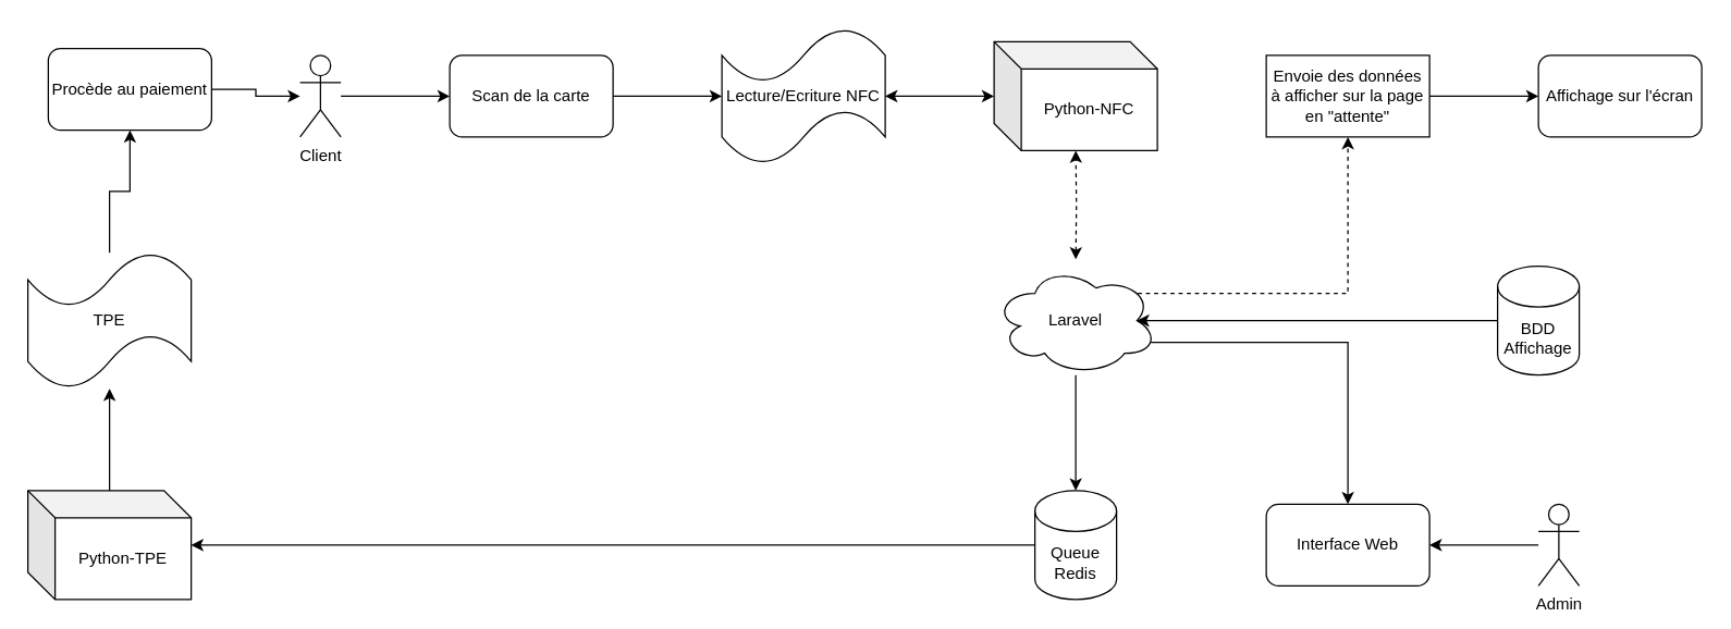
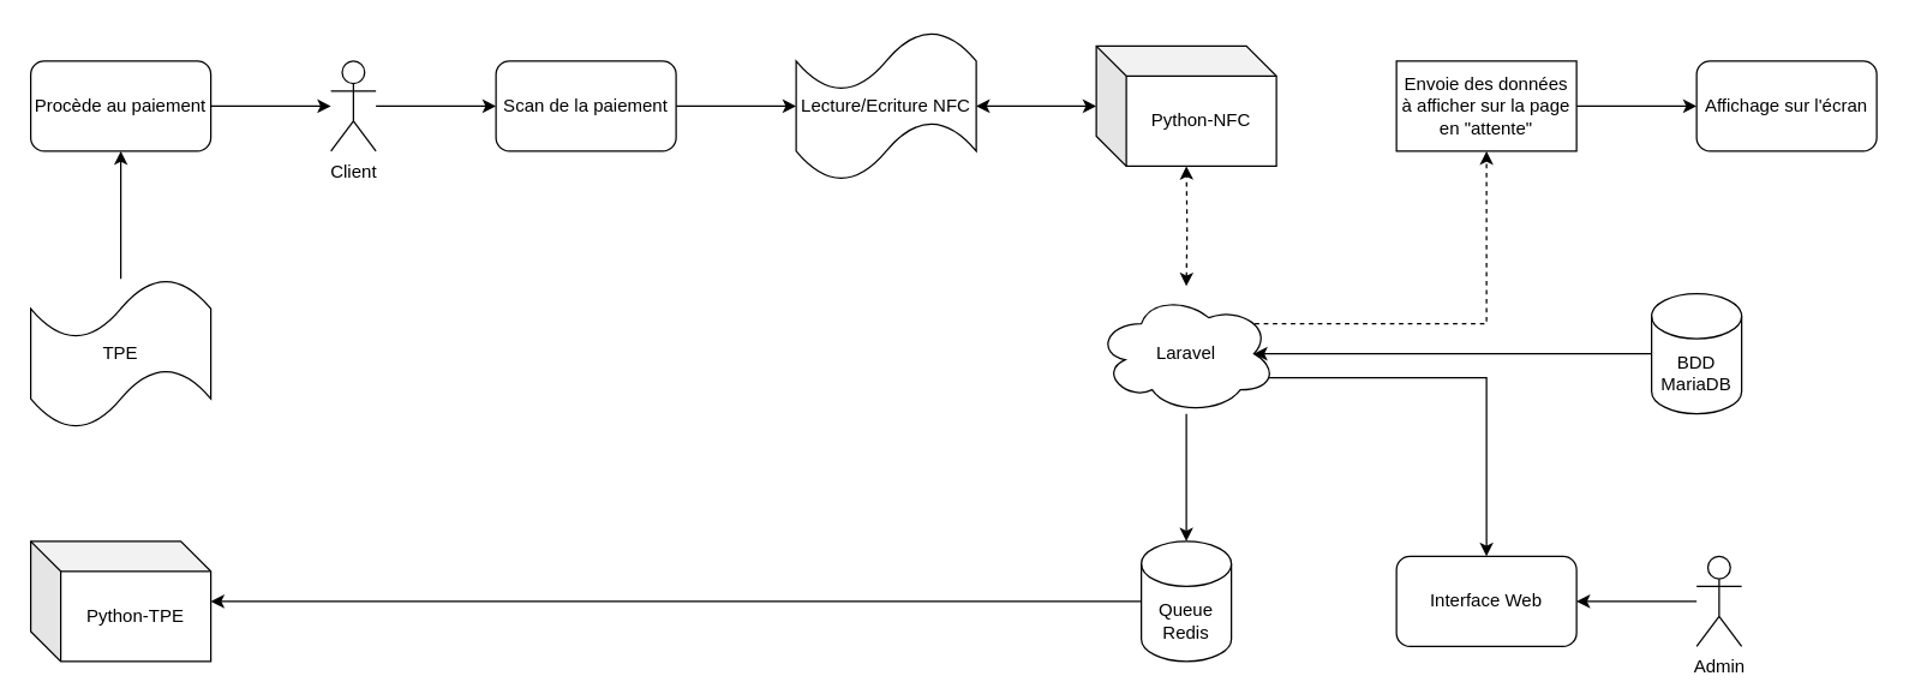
  <mxCell id="0" />
  <mxCell id="1" parent="0" />
  <mxCell id="2" value="" style="edgeStyle=orthogonalEdgeStyle;rounded=0;orthogonalLoop=1;jettySize=auto;html=1;" parent="1" source="3" target="5" edge="1"><mxGeometry relative="1" as="geometry"><Array as="points"><mxPoint x="300" y="70" /><mxPoint x="300" y="70" /></Array></mxGeometry></mxCell>
  <mxCell id="3" value="Client" style="shape=umlActor;verticalLabelPosition=bottom;verticalAlign=top;html=1;outlineConnect=0;" parent="1" vertex="1"><mxGeometry x="220" y="40" width="30" height="60" as="geometry" /></mxCell>
  <mxCell id="4" value="" style="edgeStyle=orthogonalEdgeStyle;rounded=0;orthogonalLoop=1;jettySize=auto;html=1;" parent="1" source="5" target="7" edge="1"><mxGeometry relative="1" as="geometry" /></mxCell>
- <mxCell id="5" value="Scan de la carte" style="rounded=1;whiteSpace=wrap;html=1;" parent="1" vertex="1"><mxGeometry x="330" y="40" width="120" height="60" as="geometry" /></mxCell>
+ <mxCell id="5" value="Scan de la paiement" style="rounded=1;whiteSpace=wrap;html=1;" parent="1" vertex="1"><mxGeometry x="330" y="40" width="120" height="60" as="geometry" /></mxCell>
  <mxCell id="6" value="" style="edgeStyle=orthogonalEdgeStyle;rounded=0;orthogonalLoop=1;jettySize=auto;html=1;startArrow=classic;startFill=1;" parent="1" source="7" target="8" edge="1"><mxGeometry relative="1" as="geometry" /></mxCell>
  <mxCell id="7" value="Lecture/Ecriture NFC" style="shape=tape;whiteSpace=wrap;html=1;" parent="1" vertex="1"><mxGeometry x="530" y="20" width="120" height="100" as="geometry" /></mxCell>
  <mxCell id="8" value="Python-NFC" style="shape=cube;whiteSpace=wrap;html=1;boundedLbl=1;backgroundOutline=1;darkOpacity=0.05;darkOpacity2=0.1;" parent="1" vertex="1"><mxGeometry x="730" y="30" width="120" height="80" as="geometry" /></mxCell>
  <mxCell id="9" value="" style="edgeStyle=orthogonalEdgeStyle;rounded=0;orthogonalLoop=1;jettySize=auto;html=1;startArrow=classic;startFill=1;dashed=1;" parent="1" target="8" edge="1"><mxGeometry relative="1" as="geometry"><mxPoint x="790" y="190" as="sourcePoint" /></mxGeometry></mxCell>
  <mxCell id="10" style="edgeStyle=orthogonalEdgeStyle;rounded=0;orthogonalLoop=1;jettySize=auto;html=1;exitX=0.96;exitY=0.7;exitDx=0;exitDy=0;exitPerimeter=0;" parent="1" source="21" target="17" edge="1"><mxGeometry relative="1" as="geometry"><mxPoint x="816" y="280" as="sourcePoint" /></mxGeometry></mxCell>
- <mxCell id="11" value="" style="edgeStyle=orthogonalEdgeStyle;rounded=0;orthogonalLoop=1;jettySize=auto;html=1;startArrow=none;startFill=0;endArrow=classic;endFill=1;" parent="1" source="12" target="14" edge="1"><mxGeometry relative="1" as="geometry" /></mxCell>
  <mxCell id="12" value="Python-TPE" style="shape=cube;whiteSpace=wrap;html=1;boundedLbl=1;backgroundOutline=1;darkOpacity=0.05;darkOpacity2=0.1;" parent="1" vertex="1"><mxGeometry x="20" y="360" width="120" height="80" as="geometry" /></mxCell>
  <mxCell id="13" value="" style="edgeStyle=orthogonalEdgeStyle;rounded=0;orthogonalLoop=1;jettySize=auto;html=1;" parent="1" source="14" target="16" edge="1"><mxGeometry relative="1" as="geometry" /></mxCell>
  <mxCell id="14" value="TPE" style="shape=tape;whiteSpace=wrap;html=1;" parent="1" vertex="1"><mxGeometry x="20" y="185" width="120" height="100" as="geometry" /></mxCell>
  <mxCell id="15" value="" style="edgeStyle=orthogonalEdgeStyle;rounded=0;orthogonalLoop=1;jettySize=auto;html=1;" parent="1" source="16" target="3" edge="1"><mxGeometry relative="1" as="geometry" /></mxCell>
- <mxCell id="16" value="Procède au paiement" style="rounded=1;whiteSpace=wrap;html=1;" parent="1" vertex="1"><mxGeometry x="35" y="35" width="120" height="60" as="geometry" /></mxCell>
+ <mxCell id="16" value="Procède au paiement" style="rounded=1;whiteSpace=wrap;html=1;" parent="1" vertex="1"><mxGeometry x="20" y="40" width="120" height="60" as="geometry" /></mxCell>
  <mxCell id="17" value="Interface Web" style="rounded=1;whiteSpace=wrap;html=1;" parent="1" vertex="1"><mxGeometry x="930" y="370" width="120" height="60" as="geometry" /></mxCell>
  <mxCell id="18" style="edgeStyle=orthogonalEdgeStyle;rounded=0;orthogonalLoop=1;jettySize=auto;html=1;exitX=0.875;exitY=0.5;exitDx=0;exitDy=0;exitPerimeter=0;endArrow=none;endFill=0;startArrow=classic;startFill=1;" parent="1" source="21" target="22" edge="1"><mxGeometry relative="1" as="geometry" /></mxCell>
  <mxCell id="19" style="edgeStyle=orthogonalEdgeStyle;rounded=0;orthogonalLoop=1;jettySize=auto;html=1;exitX=0.88;exitY=0.25;exitDx=0;exitDy=0;exitPerimeter=0;dashed=1;" parent="1" source="21" target="24" edge="1"><mxGeometry relative="1" as="geometry" /></mxCell>
  <mxCell id="20" value="" style="edgeStyle=orthogonalEdgeStyle;rounded=0;orthogonalLoop=1;jettySize=auto;html=1;" parent="1" source="21" target="29" edge="1"><mxGeometry relative="1" as="geometry" /></mxCell>
  <mxCell id="21" value="Laravel" style="ellipse;shape=cloud;whiteSpace=wrap;html=1;" parent="1" vertex="1"><mxGeometry x="730" y="195" width="120" height="80" as="geometry" /></mxCell>
- <mxCell id="22" value="BDD&lt;div&gt;Affichage&lt;/div&gt;" style="shape=cylinder3;whiteSpace=wrap;html=1;boundedLbl=1;backgroundOutline=1;size=15;" parent="1" vertex="1"><mxGeometry x="1100" y="195" width="60" height="80" as="geometry" /></mxCell>
+ <mxCell id="22" value="BDD&lt;div&gt;MariaDB&lt;/div&gt;" style="shape=cylinder3;whiteSpace=wrap;html=1;boundedLbl=1;backgroundOutline=1;size=15;" parent="1" vertex="1"><mxGeometry x="1100" y="195" width="60" height="80" as="geometry" /></mxCell>
  <mxCell id="23" value="" style="edgeStyle=orthogonalEdgeStyle;rounded=0;orthogonalLoop=1;jettySize=auto;html=1;" parent="1" source="24" target="25" edge="1"><mxGeometry relative="1" as="geometry" /></mxCell>
  <mxCell id="24" value="Envoie des données à afficher sur la page en &quot;attente&quot;" style="rounded=0;whiteSpace=wrap;html=1;" parent="1" vertex="1"><mxGeometry x="930" y="40" width="120" height="60" as="geometry" /></mxCell>
  <mxCell id="25" value="Affichage sur l'écran" style="rounded=1;whiteSpace=wrap;html=1;" parent="1" vertex="1"><mxGeometry x="1130" y="40" width="120" height="60" as="geometry" /></mxCell>
  <mxCell id="26" value="" style="edgeStyle=orthogonalEdgeStyle;rounded=0;orthogonalLoop=1;jettySize=auto;html=1;" parent="1" source="27" target="17" edge="1"><mxGeometry relative="1" as="geometry" /></mxCell>
  <mxCell id="27" value="Admin" style="shape=umlActor;verticalLabelPosition=bottom;verticalAlign=top;html=1;outlineConnect=0;" parent="1" vertex="1"><mxGeometry x="1130" y="370" width="30" height="60" as="geometry" /></mxCell>
  <mxCell id="28" style="edgeStyle=orthogonalEdgeStyle;rounded=0;orthogonalLoop=1;jettySize=auto;html=1;exitX=0;exitY=0.5;exitDx=0;exitDy=0;exitPerimeter=0;" parent="1" source="29" target="12" edge="1"><mxGeometry relative="1" as="geometry" /></mxCell>
  <mxCell id="29" value="Queue&lt;div&gt;Redis&lt;/div&gt;" style="shape=cylinder3;whiteSpace=wrap;html=1;boundedLbl=1;backgroundOutline=1;size=15;" parent="1" vertex="1"><mxGeometry x="760" y="360" width="60" height="80" as="geometry" /></mxCell>
